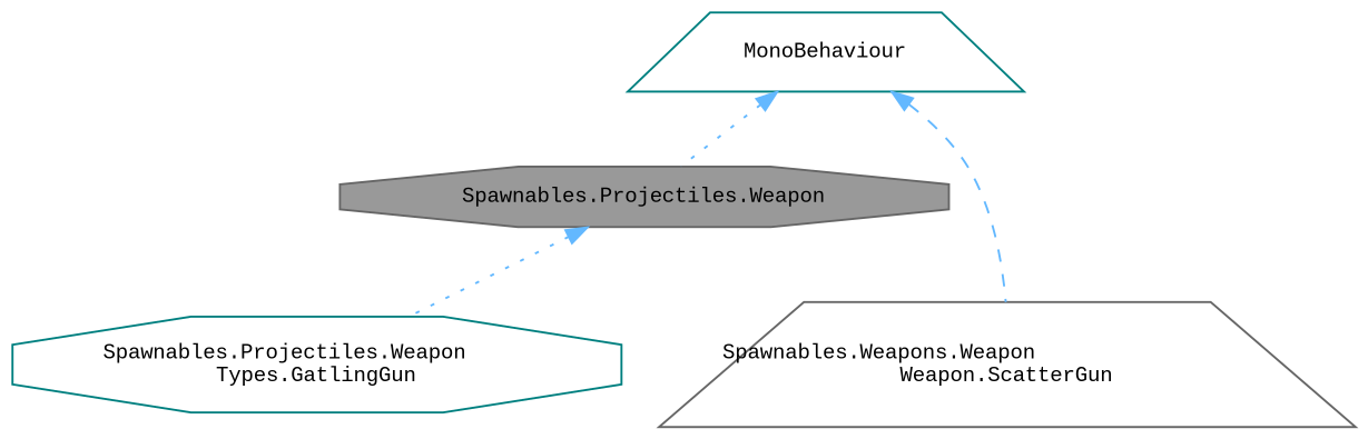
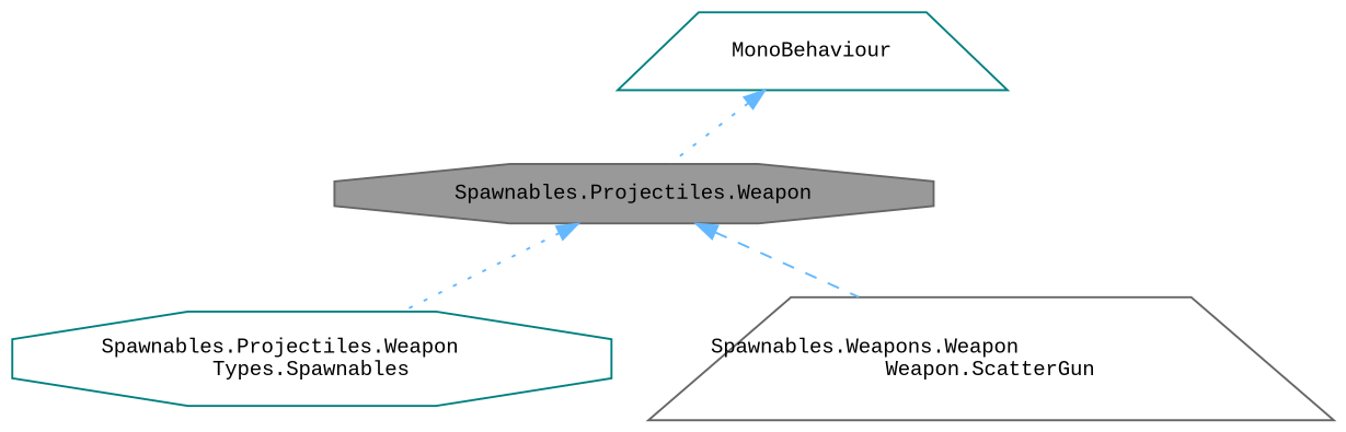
  digraph {
    fontname="Liberation Mono"
    rankdir=TB
    node [color=gray40 fillcolor=white fontname="Liberation Mono" fontsize=10 shape=octagon style=filled]
    edge [color=steelblue1 dir=back fontname="Liberation Mono" fontsize=10 labelfontname=Helvetica labelfontsize=10 style=dotted]
    n1 [fillcolor=grey60 fontcolor=black height=0.2 label="Spawnables.Projectiles.Weapon" width=0.4]
-   n2 [color=teal height=0.2 label="Spawnables.Projectiles.Weapon\lTypes.GatlingGun" width=0.4]
+   n2 [color=teal height=0.2 label="Spawnables.Projectiles.Weapon\lTypes.Spawnables" width=0.4]
    n3 [height=0.2 label="Spawnables.Weapons.Weapon\lWeapon.ScatterGun" shape=trapezium width=0.4]
    n4 [color=teal height=0.2 label=MonoBehaviour shape=trapezium width=0.4]
    n1 -> n2
-   n4 -> n3 [style=dashed]
+   n1 -> n3 [style=dashed]
    n4 -> n1
  }
